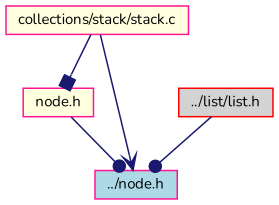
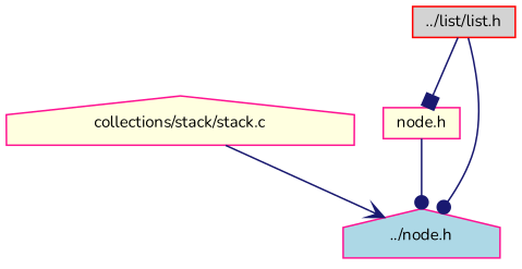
  digraph {
    fontname=Nunito
    node [color=deeppink fillcolor=lightyellow fontname=Nunito fontsize=10 shape=house style=filled]
    edge [arrowhead=dot color=midnightblue fontname=Nunito fontsize=10 labelfontname=Helvetica labelfontsize=10 style=solid]
-   n1 [fontcolor=black height=0.2 label="collections/stack/stack.c" shape=box width=0.4]
+   n1 [fontcolor=black height=0.2 label="collections/stack/stack.c" width=0.4]
    n2 [height=0.2 label="node.h" shape=box width=0.4]
-   n3 [fillcolor=lightblue height=0.2 label="../node.h" shape=box width=0.4]
+   n3 [fillcolor=lightblue height=0.2 label="../node.h" width=0.4]
    n4 [color=red fillcolor=lightgrey height=0.2 label="../list/list.h" shape=box width=0.4]
-   n1 -> n2 [arrowhead=box]
+   n4 -> n2 [arrowhead=box]
    n1 -> n3 [arrowhead=vee]
    n2 -> n3
    n4 -> n3
  }
